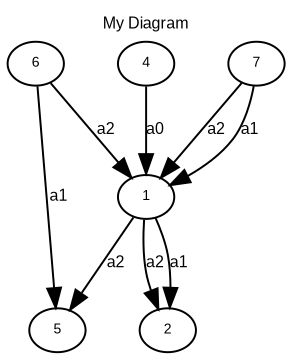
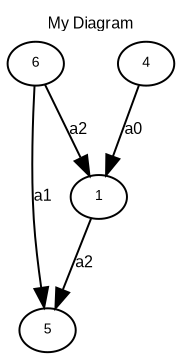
  digraph {
    fontname="Liberation Sans"
    fontsize=8
    label="My Diagram"
    labelloc=t
    node [fontname="Liberation Sans" fontsize=7]
    edge [fontname="Liberation Sans" fontsize=8]
    n1 [height=.01 label=1 width=.01]
-   n2 [height=.01 label=2 width=.01]
    n3 [height=.01 label=5 width=.01]
    n4 [height=.01 label=4 width=.01]
    n5 [height=.01 label=6 width=.01]
-   n6 [height=.01 label=7 width=.01]
-   n1 -> n2 [label=a1]
-   n1 -> n2 [label=a2]
    n1 -> n3 [label=a2]
    n4 -> n1 [label=a0]
    n5 -> n1 [label=a2]
    n5 -> n3 [label=a1]
-   n6 -> n1 [label=a1]
-   n6 -> n1 [label=a2]
  }
